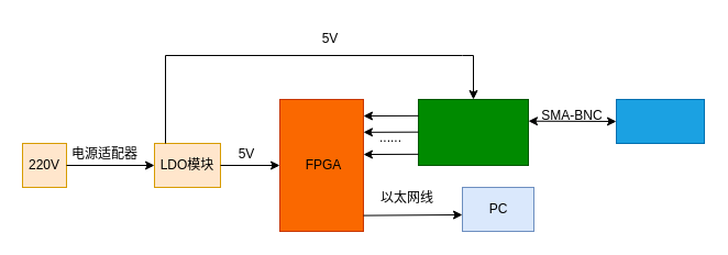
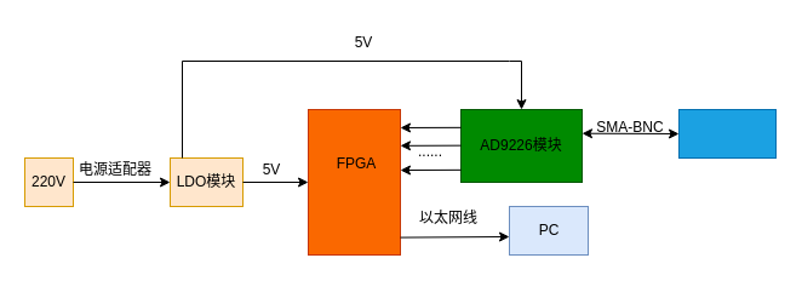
  <mxCell id="0" />
  <mxCell id="1" parent="0" />
  <mxCell id="2" value="" style="rounded=0;whiteSpace=wrap;html=1;fillColor=#ffe6cc;strokeColor=#d79b00;" parent="1" vertex="1"><mxGeometry x="20" y="130" width="40" height="40" as="geometry" /></mxCell>
  <mxCell id="3" value="" style="rounded=0;whiteSpace=wrap;html=1;fillColor=#ffe6cc;strokeColor=#d79b00;" parent="1" vertex="1"><mxGeometry x="140" y="130" width="60" height="40" as="geometry" /></mxCell>
  <mxCell id="4" value="220V" style="text;html=1;align=center;verticalAlign=middle;whiteSpace=wrap;rounded=0;" parent="1" vertex="1"><mxGeometry x="20" y="135" width="40" height="30" as="geometry" /></mxCell>
  <mxCell id="5" value="LDO模块" style="text;html=1;align=center;verticalAlign=middle;whiteSpace=wrap;rounded=0;" parent="1" vertex="1"><mxGeometry x="140" y="135" width="60" height="30" as="geometry" /></mxCell>
  <mxCell id="6" value="" style="rounded=0;whiteSpace=wrap;html=1;fillColor=#fa6800;fontColor=#000000;strokeColor=#C73500;" parent="1" vertex="1"><mxGeometry x="254" y="90" width="76" height="120" as="geometry" /></mxCell>
- <mxCell id="7" value="FPGA" style="text;html=1;align=center;verticalAlign=middle;whiteSpace=wrap;rounded=0;" parent="1" vertex="1"><mxGeometry x="264" y="135" width="60" height="30" as="geometry" /></mxCell>
+ <mxCell id="7" value="FPGA" style="text;html=1;align=center;verticalAlign=middle;whiteSpace=wrap;rounded=0;" parent="1" vertex="1"><mxGeometry x="264" y="120" width="60" height="30" as="geometry" /></mxCell>
  <mxCell id="8" value="" style="rounded=0;whiteSpace=wrap;html=1;fillColor=#008a00;fontColor=#ffffff;strokeColor=#005700;" parent="1" vertex="1"><mxGeometry x="380" y="90" width="100" height="60" as="geometry" /></mxCell>
  <mxCell id="9" value="" style="rounded=0;whiteSpace=wrap;html=1;fillColor=#dae8fc;strokeColor=#6c8ebf;" parent="1" vertex="1"><mxGeometry x="420" y="170" width="65" height="40" as="geometry" /></mxCell>
  <mxCell id="10" value="" style="rounded=0;whiteSpace=wrap;html=1;fillColor=#1ba1e2;fontColor=#ffffff;strokeColor=#006EAF;" parent="1" vertex="1"><mxGeometry x="560" y="90" width="80" height="40" as="geometry" /></mxCell>
+ <mxCell id="11" value="AD9226模块" style="text;html=1;align=center;verticalAlign=middle;whiteSpace=wrap;rounded=0;" parent="1" vertex="1"><mxGeometry x="395" y="105" width="70" height="30" as="geometry" /></mxCell>
  <mxCell id="12" value="PC" style="text;html=1;align=center;verticalAlign=middle;whiteSpace=wrap;rounded=0;" parent="1" vertex="1"><mxGeometry x="427.5" y="175" width="50" height="30" as="geometry" /></mxCell>
  <mxCell id="13" value="" style="endArrow=classic;startArrow=classic;html=1;rounded=0;exitX=1;exitY=0;exitDx=0;exitDy=0;entryX=0;entryY=0.5;entryDx=0;entryDy=0;" parent="1" target="10" edge="1"><mxGeometry width="50" height="50" relative="1" as="geometry"><mxPoint x="480" y="109.71" as="sourcePoint" /><mxPoint x="530" y="109.71" as="targetPoint" /></mxGeometry></mxCell>
  <mxCell id="14" value="SMA-BNC" style="text;html=1;align=center;verticalAlign=middle;whiteSpace=wrap;rounded=0;" parent="1" vertex="1"><mxGeometry x="490" y="90" width="60" height="30" as="geometry" /></mxCell>
  <mxCell id="15" value="......" style="text;html=1;align=center;verticalAlign=middle;whiteSpace=wrap;rounded=0;" parent="1" vertex="1"><mxGeometry x="350" y="120" width="10" height="10" as="geometry" /></mxCell>
  <mxCell id="16" value="" style="endArrow=none;html=1;rounded=0;" parent="1" edge="1"><mxGeometry width="50" height="50" relative="1" as="geometry"><mxPoint x="150" y="130" as="sourcePoint" /><mxPoint x="150" y="50" as="targetPoint" /></mxGeometry></mxCell>
  <mxCell id="17" value="" style="endArrow=none;html=1;rounded=0;" parent="1" edge="1"><mxGeometry width="50" height="50" relative="1" as="geometry"><mxPoint x="150" y="50" as="sourcePoint" /><mxPoint x="420" y="50" as="targetPoint" /></mxGeometry></mxCell>
  <mxCell id="18" value="" style="endArrow=classic;html=1;rounded=0;entryX=0.5;entryY=0;entryDx=0;entryDy=0;" parent="1" target="8" edge="1"><mxGeometry width="50" height="50" relative="1" as="geometry"><mxPoint x="430" y="50" as="sourcePoint" /><mxPoint x="425" y="70" as="targetPoint" /></mxGeometry></mxCell>
  <mxCell id="19" value="" style="endArrow=none;html=1;rounded=0;" parent="1" edge="1"><mxGeometry width="50" height="50" relative="1" as="geometry"><mxPoint x="420" y="50" as="sourcePoint" /><mxPoint x="430" y="50" as="targetPoint" /></mxGeometry></mxCell>
  <mxCell id="20" value="" style="endArrow=classic;html=1;rounded=0;entryX=0;entryY=0.5;entryDx=0;entryDy=0;" parent="1" target="6" edge="1"><mxGeometry width="50" height="50" relative="1" as="geometry"><mxPoint x="200" y="150" as="sourcePoint" /><mxPoint x="250" y="100" as="targetPoint" /></mxGeometry></mxCell>
  <mxCell id="21" value="" style="endArrow=classic;html=1;rounded=0;exitX=1;exitY=0.5;exitDx=0;exitDy=0;" parent="1" source="4" edge="1"><mxGeometry width="50" height="50" relative="1" as="geometry"><mxPoint x="100" y="149.52" as="sourcePoint" /><mxPoint x="140" y="150" as="targetPoint" /></mxGeometry></mxCell>
  <mxCell id="22" value="5V" style="text;html=1;align=center;verticalAlign=middle;whiteSpace=wrap;rounded=0;" parent="1" vertex="1"><mxGeometry x="270" y="20" width="60" height="30" as="geometry" /></mxCell>
  <mxCell id="23" value="5V" style="text;html=1;align=center;verticalAlign=middle;whiteSpace=wrap;rounded=0;" parent="1" vertex="1"><mxGeometry x="194" y="125" width="60" height="30" as="geometry" /></mxCell>
  <mxCell id="24" value="电源适配器" style="text;html=1;align=center;verticalAlign=middle;whiteSpace=wrap;rounded=0;" parent="1" vertex="1"><mxGeometry x="60" y="125" width="70" height="30" as="geometry" /></mxCell>
  <mxCell id="25" value="以太网线" style="text;html=1;align=center;verticalAlign=middle;whiteSpace=wrap;rounded=0;" parent="1" vertex="1"><mxGeometry x="340" y="165" width="60" height="30" as="geometry" /></mxCell>
  <mxCell id="26" value="" style="endArrow=classic;html=1;rounded=0;" parent="1" edge="1"><mxGeometry width="50" height="50" relative="1" as="geometry"><mxPoint x="330" y="195.6" as="sourcePoint" /><mxPoint x="420" y="195" as="targetPoint" /></mxGeometry></mxCell>
  <mxCell id="27" value="" style="endArrow=classic;html=1;rounded=0;entryX=1;entryY=0.417;entryDx=0;entryDy=0;entryPerimeter=0;" parent="1" target="6" edge="1"><mxGeometry width="50" height="50" relative="1" as="geometry"><mxPoint x="380" y="139.83" as="sourcePoint" /><mxPoint x="340" y="139.83" as="targetPoint" /></mxGeometry></mxCell>
  <mxCell id="28" value="" style="endArrow=classic;html=1;rounded=0;entryX=1;entryY=0.417;entryDx=0;entryDy=0;entryPerimeter=0;" parent="1" edge="1"><mxGeometry width="50" height="50" relative="1" as="geometry"><mxPoint x="380" y="104.83" as="sourcePoint" /><mxPoint x="330" y="105" as="targetPoint" /></mxGeometry></mxCell>
  <mxCell id="29" value="" style="endArrow=classic;html=1;rounded=0;entryX=1;entryY=0.417;entryDx=0;entryDy=0;entryPerimeter=0;" parent="1" edge="1"><mxGeometry width="50" height="50" relative="1" as="geometry"><mxPoint x="380" y="119.67" as="sourcePoint" /><mxPoint x="330" y="119.84" as="targetPoint" /></mxGeometry></mxCell>
